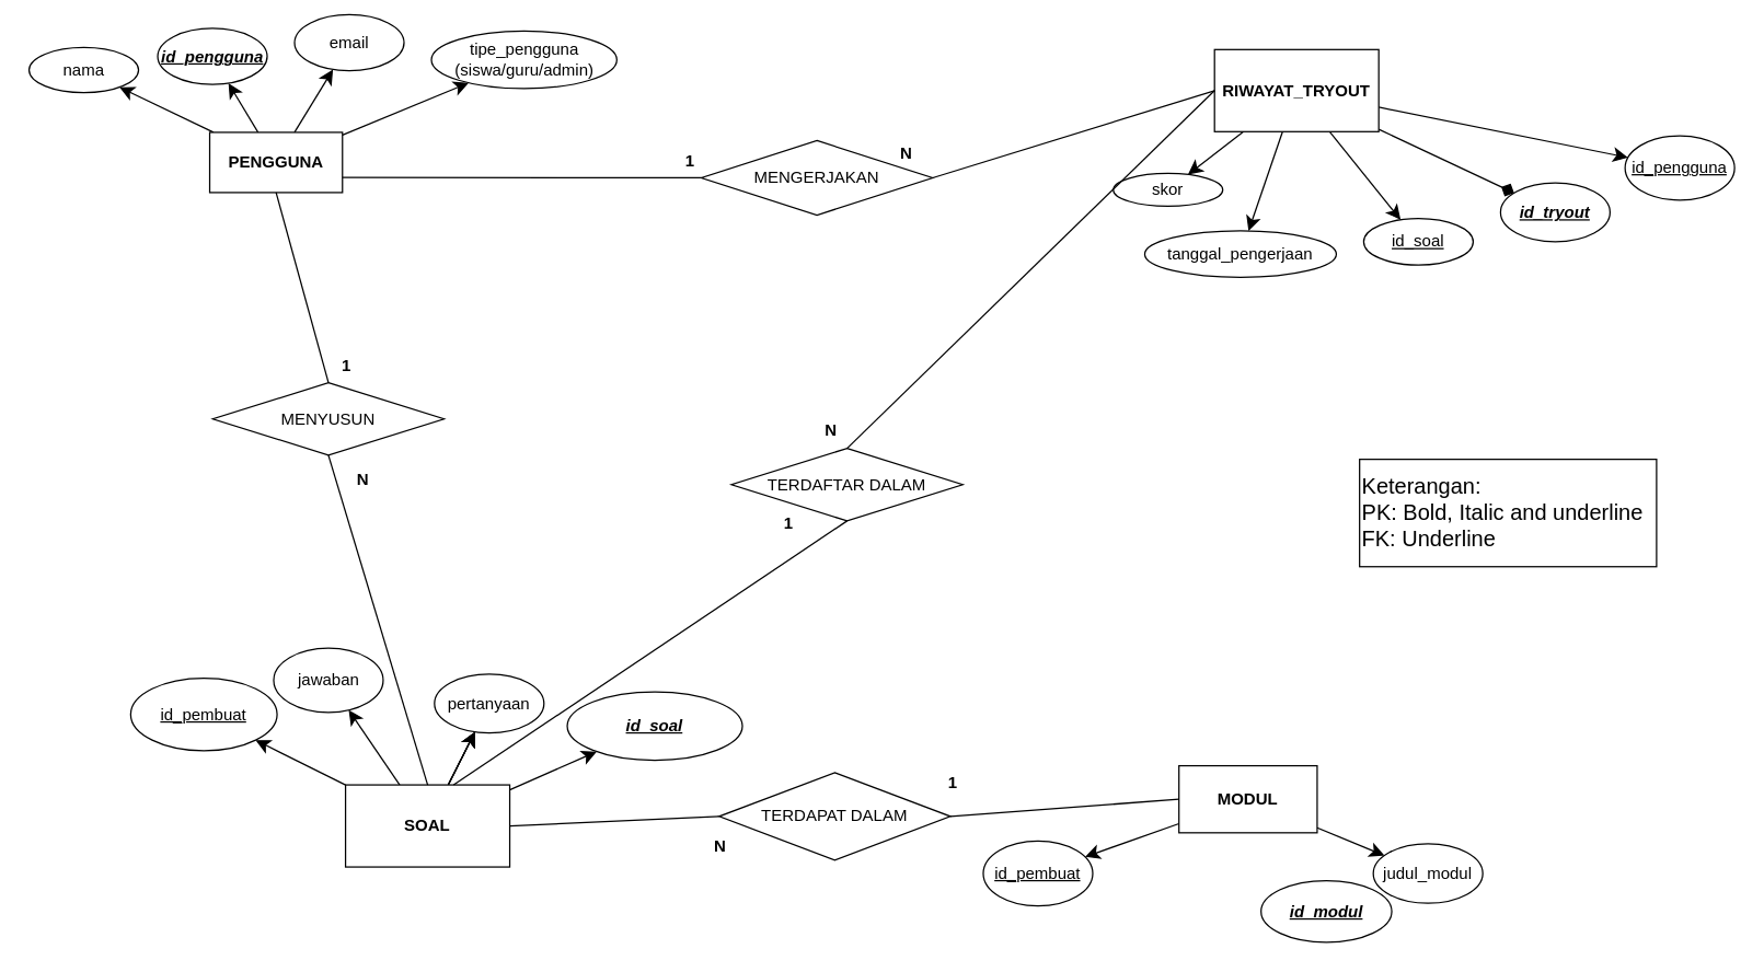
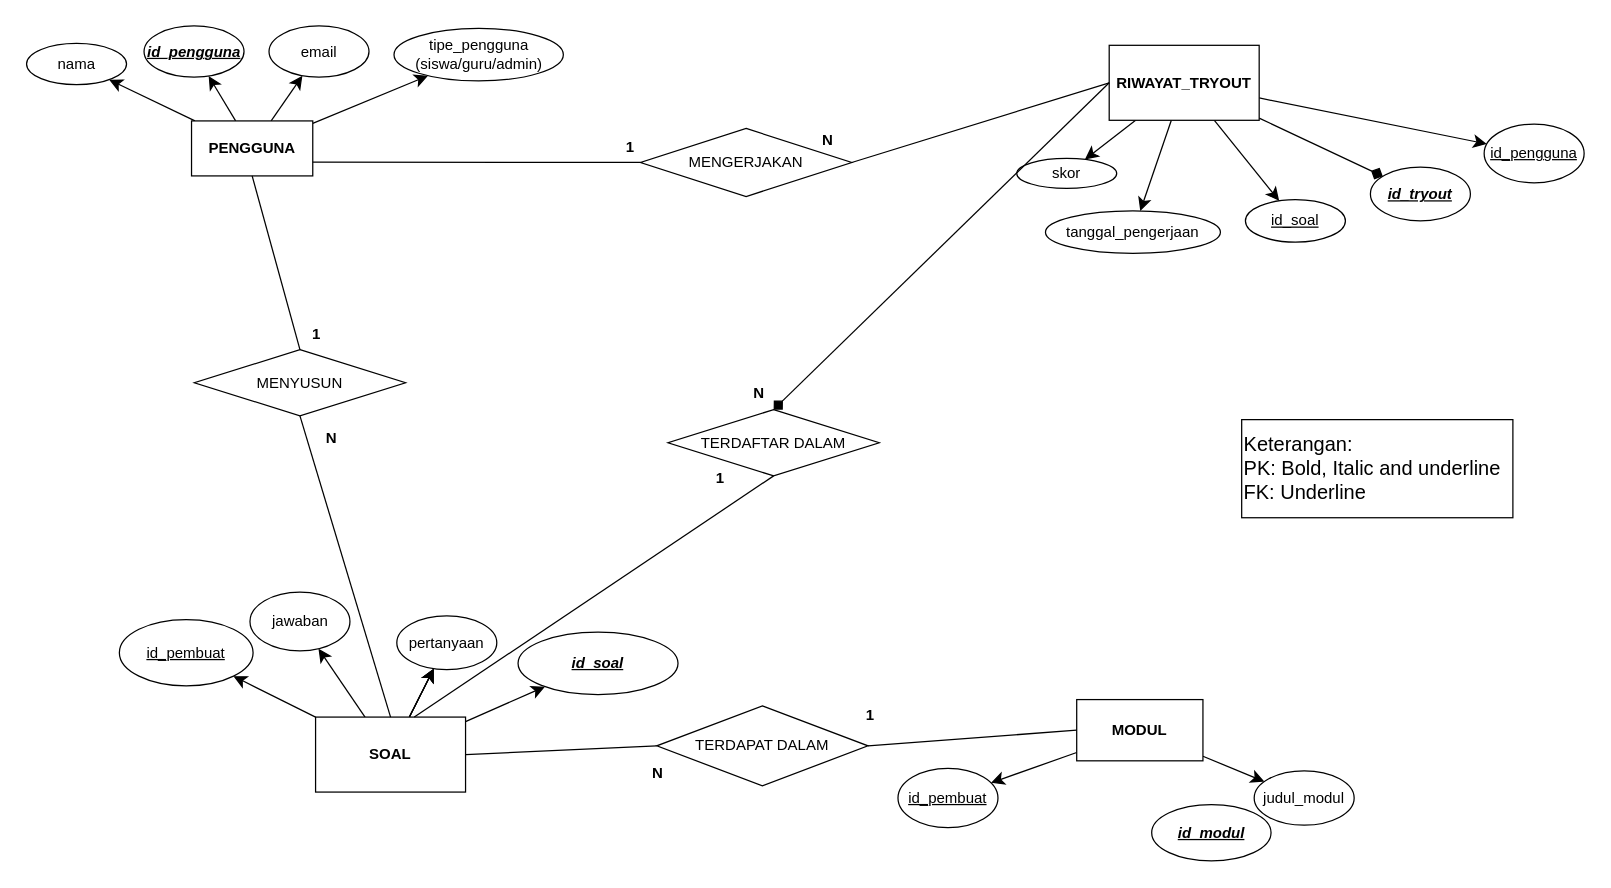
  <mxCell id="0" />
  <mxCell id="1" parent="0" />
  <mxCell id="2" value="" style="edgeStyle=none;curved=1;rounded=0;orthogonalLoop=1;jettySize=auto;html=1;fontSize=12;startSize=8;endSize=8;" edge="1" parent="1" source="6" target="10"><mxGeometry relative="1" as="geometry" /></mxCell>
  <mxCell id="3" value="" style="edgeStyle=none;curved=1;rounded=0;orthogonalLoop=1;jettySize=auto;html=1;fontSize=12;startSize=8;endSize=8;" edge="1" parent="1" source="6" target="11"><mxGeometry relative="1" as="geometry" /></mxCell>
  <mxCell id="4" value="" style="edgeStyle=none;curved=1;rounded=0;orthogonalLoop=1;jettySize=auto;html=1;fontSize=12;startSize=8;endSize=8;" edge="1" parent="1" source="6" target="12"><mxGeometry relative="1" as="geometry" /></mxCell>
  <mxCell id="5" value="" style="edgeStyle=none;curved=1;rounded=0;orthogonalLoop=1;jettySize=auto;html=1;fontSize=12;startSize=8;endSize=8;" edge="1" parent="1" source="6" target="13"><mxGeometry relative="1" as="geometry" /></mxCell>
  <mxCell id="6" value="&lt;b&gt;PENGGUNA&lt;/b&gt;" style="rounded=0;whiteSpace=wrap;html=1;" vertex="1" parent="1"><mxGeometry x="152.75" y="96" width="97" height="44" as="geometry" /></mxCell>
  <mxCell id="7" value="" style="edgeStyle=none;curved=1;rounded=0;orthogonalLoop=1;jettySize=auto;html=1;fontSize=12;startSize=8;endSize=8;" edge="1" parent="1" source="9" target="33"><mxGeometry relative="1" as="geometry" /></mxCell>
  <mxCell id="8" value="" style="edgeStyle=none;curved=1;rounded=0;orthogonalLoop=1;jettySize=auto;html=1;fontSize=12;startSize=8;endSize=8;" edge="1" parent="1" source="9" target="34"><mxGeometry relative="1" as="geometry" /></mxCell>
  <mxCell id="9" value="&lt;b&gt;MODUL&lt;/b&gt;" style="rounded=0;whiteSpace=wrap;html=1;" vertex="1" parent="1"><mxGeometry x="861" y="559" width="101" height="49" as="geometry" /></mxCell>
  <mxCell id="10" value="&lt;u&gt;&lt;b&gt;&lt;i&gt;id_pengguna&lt;/i&gt;&lt;/b&gt;&lt;/u&gt;" style="ellipse;whiteSpace=wrap;html=1;rounded=0;" vertex="1" parent="1"><mxGeometry x="114.75" y="20" width="80" height="41" as="geometry" /></mxCell>
  <mxCell id="11" value="nama" style="ellipse;whiteSpace=wrap;html=1;rounded=0;" vertex="1" parent="1"><mxGeometry x="20.75" y="34" width="80" height="33" as="geometry" /></mxCell>
- <mxCell id="12" value="email" style="ellipse;whiteSpace=wrap;html=1;rounded=0;" vertex="1" parent="1"><mxGeometry x="214.75" y="10" width="80" height="41" as="geometry" /></mxCell>
+ <mxCell id="12" value="email" style="ellipse;whiteSpace=wrap;html=1;rounded=0;" vertex="1" parent="1"><mxGeometry x="214.75" y="20" width="80" height="41" as="geometry" /></mxCell>
  <mxCell id="13" value="tipe_pengguna (siswa/guru/admin)" style="ellipse;whiteSpace=wrap;html=1;rounded=0;" vertex="1" parent="1"><mxGeometry x="314.75" y="22" width="135.5" height="42" as="geometry" /></mxCell>
  <mxCell id="14" value="" style="edgeStyle=none;curved=1;rounded=0;orthogonalLoop=1;jettySize=auto;html=1;fontSize=12;startSize=8;endSize=8;" edge="1" parent="1" source="20" target="27"><mxGeometry relative="1" as="geometry" /></mxCell>
  <mxCell id="15" value="" style="edgeStyle=none;curved=1;rounded=0;orthogonalLoop=1;jettySize=auto;html=1;fontSize=12;startSize=8;endSize=8;" edge="1" parent="1" source="20" target="29"><mxGeometry relative="1" as="geometry" /></mxCell>
  <mxCell id="16" value="" style="edgeStyle=none;curved=1;rounded=0;orthogonalLoop=1;jettySize=auto;html=1;fontSize=12;startSize=8;endSize=8;" edge="1" parent="1" source="20" target="29"><mxGeometry relative="1" as="geometry" /></mxCell>
  <mxCell id="17" value="" style="edgeStyle=none;curved=1;rounded=0;orthogonalLoop=1;jettySize=auto;html=1;fontSize=12;startSize=8;endSize=8;" edge="1" parent="1" source="20" target="30"><mxGeometry relative="1" as="geometry" /></mxCell>
  <mxCell id="18" value="" style="edgeStyle=none;curved=1;rounded=0;orthogonalLoop=1;jettySize=auto;html=1;fontSize=12;startSize=8;endSize=8;" edge="1" parent="1" source="20" target="29"><mxGeometry relative="1" as="geometry" /></mxCell>
  <mxCell id="19" value="" style="edgeStyle=none;curved=1;rounded=0;orthogonalLoop=1;jettySize=auto;html=1;fontSize=12;startSize=8;endSize=8;" edge="1" parent="1" source="20" target="31"><mxGeometry relative="1" as="geometry" /></mxCell>
  <mxCell id="20" value="&lt;b&gt;SOAL&lt;/b&gt;" style="rounded=0;whiteSpace=wrap;html=1;" vertex="1" parent="1"><mxGeometry x="252" y="573" width="120" height="60" as="geometry" /></mxCell>
  <mxCell id="21" value="" style="edgeStyle=none;curved=1;rounded=0;orthogonalLoop=1;jettySize=auto;html=1;fontSize=12;startSize=8;endSize=8;endArrow=diamond;" edge="1" parent="1" source="26" target="35"><mxGeometry relative="1" as="geometry" /></mxCell>
  <mxCell id="22" value="" style="edgeStyle=none;curved=1;rounded=0;orthogonalLoop=1;jettySize=auto;html=1;fontSize=12;startSize=8;endSize=8;" edge="1" parent="1" source="26" target="36"><mxGeometry relative="1" as="geometry" /></mxCell>
  <mxCell id="23" value="" style="edgeStyle=none;curved=1;rounded=0;orthogonalLoop=1;jettySize=auto;html=1;fontSize=12;startSize=8;endSize=8;" edge="1" parent="1" source="26" target="37"><mxGeometry relative="1" as="geometry" /></mxCell>
  <mxCell id="24" value="" style="edgeStyle=none;curved=1;rounded=0;orthogonalLoop=1;jettySize=auto;html=1;fontSize=12;startSize=8;endSize=8;" edge="1" parent="1" source="26" target="38"><mxGeometry relative="1" as="geometry" /></mxCell>
  <mxCell id="25" value="" style="edgeStyle=none;curved=1;rounded=0;orthogonalLoop=1;jettySize=auto;html=1;fontSize=12;startSize=8;endSize=8;" edge="1" parent="1" source="26" target="39"><mxGeometry relative="1" as="geometry" /></mxCell>
  <mxCell id="26" value="&lt;b&gt;RIWAYAT_TRYOUT&lt;/b&gt;" style="rounded=0;whiteSpace=wrap;html=1;" vertex="1" parent="1"><mxGeometry x="887" y="35.5" width="120" height="60" as="geometry" /></mxCell>
  <mxCell id="27" value="&lt;u&gt;&lt;b&gt;&lt;i&gt;id_soal&lt;/i&gt;&lt;/b&gt;&lt;/u&gt;" style="ellipse;whiteSpace=wrap;html=1;rounded=0;" vertex="1" parent="1"><mxGeometry x="414" y="505" width="128" height="50" as="geometry" /></mxCell>
  <mxCell id="28" style="edgeStyle=none;curved=1;rounded=0;orthogonalLoop=1;jettySize=auto;html=1;exitX=0.5;exitY=1;exitDx=0;exitDy=0;fontSize=12;startSize=8;endSize=8;" edge="1" parent="1" source="27" target="27"><mxGeometry relative="1" as="geometry" /></mxCell>
  <mxCell id="29" value="pertanyaan" style="ellipse;whiteSpace=wrap;html=1;rounded=0;" vertex="1" parent="1"><mxGeometry x="317" y="492" width="80" height="43" as="geometry" /></mxCell>
  <mxCell id="30" value="jawaban" style="ellipse;whiteSpace=wrap;html=1;rounded=0;" vertex="1" parent="1"><mxGeometry x="199.5" y="473" width="80" height="47" as="geometry" /></mxCell>
  <mxCell id="31" value="&lt;u&gt;id_pembuat&lt;/u&gt;" style="ellipse;whiteSpace=wrap;html=1;rounded=0;" vertex="1" parent="1"><mxGeometry x="95" y="495" width="107" height="53" as="geometry" /></mxCell>
  <mxCell id="32" value="&lt;b&gt;&lt;i&gt;&lt;u&gt;id_modul&lt;/u&gt;&lt;/i&gt;&lt;/b&gt;" style="ellipse;whiteSpace=wrap;html=1;rounded=0;" vertex="1" parent="1"><mxGeometry x="921" y="643" width="95.5" height="45" as="geometry" /></mxCell>
  <mxCell id="33" value="judul_modul" style="ellipse;whiteSpace=wrap;html=1;rounded=0;" vertex="1" parent="1"><mxGeometry x="1003" y="616" width="80" height="43.5" as="geometry" /></mxCell>
  <mxCell id="34" value="&lt;u&gt;id_pembuat&lt;/u&gt;" style="ellipse;whiteSpace=wrap;html=1;rounded=0;" vertex="1" parent="1"><mxGeometry x="718" y="614" width="80" height="47.5" as="geometry" /></mxCell>
  <mxCell id="35" value="&lt;b&gt;&lt;u&gt;&lt;i&gt;id_tryout&lt;/i&gt;&lt;/u&gt;&lt;/b&gt;" style="ellipse;whiteSpace=wrap;html=1;rounded=0;" vertex="1" parent="1"><mxGeometry x="1096" y="133" width="80" height="43" as="geometry" /></mxCell>
  <mxCell id="36" value="&lt;u&gt;id_pengguna&lt;/u&gt;" style="ellipse;whiteSpace=wrap;html=1;rounded=0;" vertex="1" parent="1"><mxGeometry x="1187" y="98.5" width="80" height="47" as="geometry" /></mxCell>
  <mxCell id="37" value="&lt;u&gt;id_soal&lt;/u&gt;" style="ellipse;whiteSpace=wrap;html=1;rounded=0;" vertex="1" parent="1"><mxGeometry x="996" y="159" width="80" height="34" as="geometry" /></mxCell>
  <mxCell id="38" value="tanggal_pengerjaan" style="ellipse;whiteSpace=wrap;html=1;rounded=0;" vertex="1" parent="1"><mxGeometry x="836" y="168" width="140" height="34" as="geometry" /></mxCell>
  <mxCell id="39" value="skor" style="ellipse;whiteSpace=wrap;html=1;rounded=0;" vertex="1" parent="1"><mxGeometry x="813" y="126" width="80" height="24" as="geometry" /></mxCell>
  <mxCell id="40" value="MENGERJAKAN" style="rhombus;whiteSpace=wrap;html=1;" vertex="1" parent="1"><mxGeometry x="512" y="102" width="169" height="54.5" as="geometry" /></mxCell>
  <mxCell id="41" value="MENYUSUN&lt;span style=&quot;color: rgba(0, 0, 0, 0); font-family: monospace; font-size: 0px; text-align: start; text-wrap-mode: nowrap;&quot;&gt;%3CmxGraphModel%3E%3Croot%3E%3CmxCell%20id%3D%220%22%2F%3E%3CmxCell%20id%3D%221%22%20parent%3D%220%22%2F%3E%3CmxCell%20id%3D%222%22%20value%3D%22MENGERJAKAN%22%20style%3D%22rhombus%3BwhiteSpace%3Dwrap%3Bhtml%3D1%3B%22%20vertex%3D%221%22%20parent%3D%221%22%3E%3CmxGeometry%20x%3D%22-459%22%20y%3D%2269%22%20width%3D%22169%22%20height%3D%2280%22%20as%3D%22geometry%22%2F%3E%3C%2FmxCell%3E%3C%2Froot%3E%3C%2FmxGraphModel%3E&lt;/span&gt;" style="rhombus;whiteSpace=wrap;html=1;" vertex="1" parent="1"><mxGeometry x="155" y="279" width="169" height="53" as="geometry" /></mxCell>
  <mxCell id="42" value="TERDAPAT DALAM&lt;span style=&quot;color: rgba(0, 0, 0, 0); font-family: monospace; font-size: 0px; text-align: start; text-wrap-mode: nowrap;&quot;&gt;%3CmxGraphModel%3E%3Croot%3E%3CmxCell%20id%3D%220%22%2F%3E%3CmxCell%20id%3D%221%22%20parent%3D%220%22%2F%3E%3CmxCell%20id%3D%222%22%20value%3D%22MENYUSUN%26lt%3Bspan%20style%3D%26quot%3Bcolor%3A%20rgba(0%2C%200%2C%200%2C%200)%3B%20font-family%3A%20monospace%3B%20font-size%3A%200px%3B%20text-align%3A%20start%3B%20text-wrap-mode%3A%20nowrap%3B%26quot%3B%26gt%3B%253CmxGraphModel%253E%253Croot%253E%253CmxCell%2520id%253D%25220%2522%252F%253E%253CmxCell%2520id%253D%25221%2522%2520parent%253D%25220%2522%252F%253E%253CmxCell%2520id%253D%25222%2522%2520value%253D%2522MENGERJAKAN%2522%2520style%253D%2522rhombus%253BwhiteSpace%253Dwrap%253Bhtml%253D1%253B%2522%2520vertex%253D%25221%2522%2520parent%253D%25221%2522%253E%253CmxGeometry%2520x%253D%2522-459%2522%2520y%253D%252269%2522%2520width%253D%2522169%2522%2520height%253D%252280%2522%2520as%253D%2522geometry%2522%252F%253E%253C%252FmxCell%253E%253C%252Froot%253E%253C%252FmxGraphModel%253E%26lt%3B%2Fspan%26gt%3B%22%20style%3D%22rhombus%3BwhiteSpace%3Dwrap%3Bhtml%3D1%3B%22%20vertex%3D%221%22%20parent%3D%221%22%3E%3CmxGeometry%20x%3D%22-449%22%20y%3D%22184%22%20width%3D%22169%22%20height%3D%2280%22%20as%3D%22geometry%22%2F%3E%3C%2FmxCell%3E%3C%2Froot%3E%3C%2FmxGraphModel%3E&lt;/span&gt;" style="rhombus;whiteSpace=wrap;html=1;" vertex="1" parent="1"><mxGeometry x="525" y="564" width="169" height="64" as="geometry" /></mxCell>
  <mxCell id="43" value="TERDAFTAR DALAM" style="rhombus;whiteSpace=wrap;html=1;" vertex="1" parent="1"><mxGeometry x="534" y="327" width="169" height="53" as="geometry" /></mxCell>
  <mxCell id="44" value="" style="endArrow=none;html=1;rounded=0;fontSize=12;startSize=8;endSize=8;curved=1;entryX=1;entryY=0.75;entryDx=0;entryDy=0;exitX=0;exitY=0.5;exitDx=0;exitDy=0;" edge="1" parent="1" source="40" target="6"><mxGeometry width="50" height="50" relative="1" as="geometry"><mxPoint x="312" y="469" as="sourcePoint" /><mxPoint x="362" y="419" as="targetPoint" /></mxGeometry></mxCell>
  <mxCell id="45" value="" style="endArrow=none;html=1;rounded=0;fontSize=12;startSize=8;endSize=8;curved=1;entryX=1;entryY=0.5;entryDx=0;entryDy=0;exitX=0;exitY=0.5;exitDx=0;exitDy=0;" edge="1" parent="1" source="26" target="40"><mxGeometry width="50" height="50" relative="1" as="geometry"><mxPoint x="708" y="469" as="sourcePoint" /><mxPoint x="758" y="419" as="targetPoint" /></mxGeometry></mxCell>
  <mxCell id="46" value="" style="endArrow=none;html=1;rounded=0;fontSize=12;startSize=8;endSize=8;curved=1;entryX=0.5;entryY=1;entryDx=0;entryDy=0;exitX=0.5;exitY=0;exitDx=0;exitDy=0;" edge="1" parent="1" source="41" target="6"><mxGeometry width="50" height="50" relative="1" as="geometry"><mxPoint x="530" y="458" as="sourcePoint" /><mxPoint x="580" y="408" as="targetPoint" /></mxGeometry></mxCell>
  <mxCell id="47" value="" style="endArrow=none;html=1;rounded=0;fontSize=12;startSize=8;endSize=8;curved=1;entryX=0.5;entryY=1;entryDx=0;entryDy=0;exitX=0.5;exitY=0;exitDx=0;exitDy=0;" edge="1" parent="1" source="20" target="41"><mxGeometry width="50" height="50" relative="1" as="geometry"><mxPoint x="530" y="458" as="sourcePoint" /><mxPoint x="580" y="408" as="targetPoint" /></mxGeometry></mxCell>
  <mxCell id="48" value="" style="endArrow=none;html=1;rounded=0;fontSize=12;startSize=8;endSize=8;curved=1;exitX=1;exitY=0.5;exitDx=0;exitDy=0;entryX=0;entryY=0.5;entryDx=0;entryDy=0;" edge="1" parent="1" source="20" target="42"><mxGeometry width="50" height="50" relative="1" as="geometry"><mxPoint x="679" y="458" as="sourcePoint" /><mxPoint x="729" y="408" as="targetPoint" /></mxGeometry></mxCell>
  <mxCell id="49" value="" style="endArrow=none;html=1;rounded=0;fontSize=12;startSize=8;endSize=8;curved=1;exitX=1;exitY=0.5;exitDx=0;exitDy=0;entryX=0;entryY=0.5;entryDx=0;entryDy=0;" edge="1" parent="1" source="42" target="9"><mxGeometry width="50" height="50" relative="1" as="geometry"><mxPoint x="679" y="458" as="sourcePoint" /><mxPoint x="729" y="408" as="targetPoint" /></mxGeometry></mxCell>
  <mxCell id="50" value="" style="endArrow=none;html=1;rounded=0;fontSize=12;startSize=8;endSize=8;curved=1;entryX=0.5;entryY=1;entryDx=0;entryDy=0;" edge="1" parent="1" target="43"><mxGeometry width="50" height="50" relative="1" as="geometry"><mxPoint x="331" y="573" as="sourcePoint" /><mxPoint x="729" y="408" as="targetPoint" /></mxGeometry></mxCell>
- <mxCell id="51" value="" style="endArrow=none;html=1;rounded=0;fontSize=12;startSize=8;endSize=8;curved=1;entryX=0.5;entryY=0;entryDx=0;entryDy=0;exitX=0;exitY=0.5;exitDx=0;exitDy=0;" edge="1" parent="1" source="26" target="43"><mxGeometry width="50" height="50" relative="1" as="geometry"><mxPoint x="679" y="458" as="sourcePoint" /><mxPoint x="729" y="408" as="targetPoint" /></mxGeometry></mxCell>
+ <mxCell id="51" value="" style="endArrow=diamond;html=1;rounded=0;fontSize=12;startSize=8;endSize=8;curved=1;entryX=0.5;entryY=0;entryDx=0;entryDy=0;exitX=0;exitY=0.5;exitDx=0;exitDy=0;" edge="1" parent="1" source="26" target="43"><mxGeometry width="50" height="50" relative="1" as="geometry"><mxPoint x="679" y="458" as="sourcePoint" /><mxPoint x="729" y="408" as="targetPoint" /></mxGeometry></mxCell>
  <mxCell id="52" value="&lt;span style=&quot;&quot;&gt;&lt;font style=&quot;font-size: 16px;&quot;&gt;Keterangan:&lt;/font&gt;&lt;/span&gt;&lt;div style=&quot;&quot;&gt;&lt;font style=&quot;font-size: 16px;&quot;&gt;PK: Bold, Italic and underline&lt;/font&gt;&lt;/div&gt;&lt;div style=&quot;&quot;&gt;&lt;font style=&quot;font-size: 16px;&quot;&gt;FK: Underline&lt;/font&gt;&lt;/div&gt;" style="rounded=0;whiteSpace=wrap;html=1;align=left;" vertex="1" parent="1"><mxGeometry x="993" y="335" width="217" height="78.5" as="geometry" /></mxCell>
  <mxCell id="53" value="1" style="text;html=1;align=center;verticalAlign=middle;whiteSpace=wrap;rounded=0;fontStyle=1" vertex="1" parent="1"><mxGeometry x="223" y="252" width="60" height="30" as="geometry" /></mxCell>
  <mxCell id="54" value="N" style="text;html=1;align=center;verticalAlign=middle;whiteSpace=wrap;rounded=0;fontStyle=1" vertex="1" parent="1"><mxGeometry x="234.75" y="335" width="60" height="30" as="geometry" /></mxCell>
  <mxCell id="55" value="1" style="text;html=1;align=center;verticalAlign=middle;whiteSpace=wrap;rounded=0;fontStyle=1" vertex="1" parent="1"><mxGeometry x="666" y="557" width="60" height="30" as="geometry" /></mxCell>
  <mxCell id="56" value="1" style="text;html=1;align=center;verticalAlign=middle;whiteSpace=wrap;rounded=0;fontStyle=1" vertex="1" parent="1"><mxGeometry x="546" y="367" width="60" height="30" as="geometry" /></mxCell>
  <mxCell id="57" value="1" style="text;html=1;align=center;verticalAlign=middle;whiteSpace=wrap;rounded=0;fontStyle=1" vertex="1" parent="1"><mxGeometry x="474" y="102" width="60" height="30" as="geometry" /></mxCell>
  <mxCell id="58" value="N" style="text;html=1;align=center;verticalAlign=middle;whiteSpace=wrap;rounded=0;fontStyle=1" vertex="1" parent="1"><mxGeometry x="496" y="603" width="60" height="30" as="geometry" /></mxCell>
  <mxCell id="59" value="N" style="text;html=1;align=center;verticalAlign=middle;whiteSpace=wrap;rounded=0;fontStyle=1" vertex="1" parent="1"><mxGeometry x="577" y="299" width="60" height="30" as="geometry" /></mxCell>
  <mxCell id="60" value="N" style="text;html=1;align=center;verticalAlign=middle;whiteSpace=wrap;rounded=0;fontStyle=1" vertex="1" parent="1"><mxGeometry x="632" y="97" width="60" height="30" as="geometry" /></mxCell>
